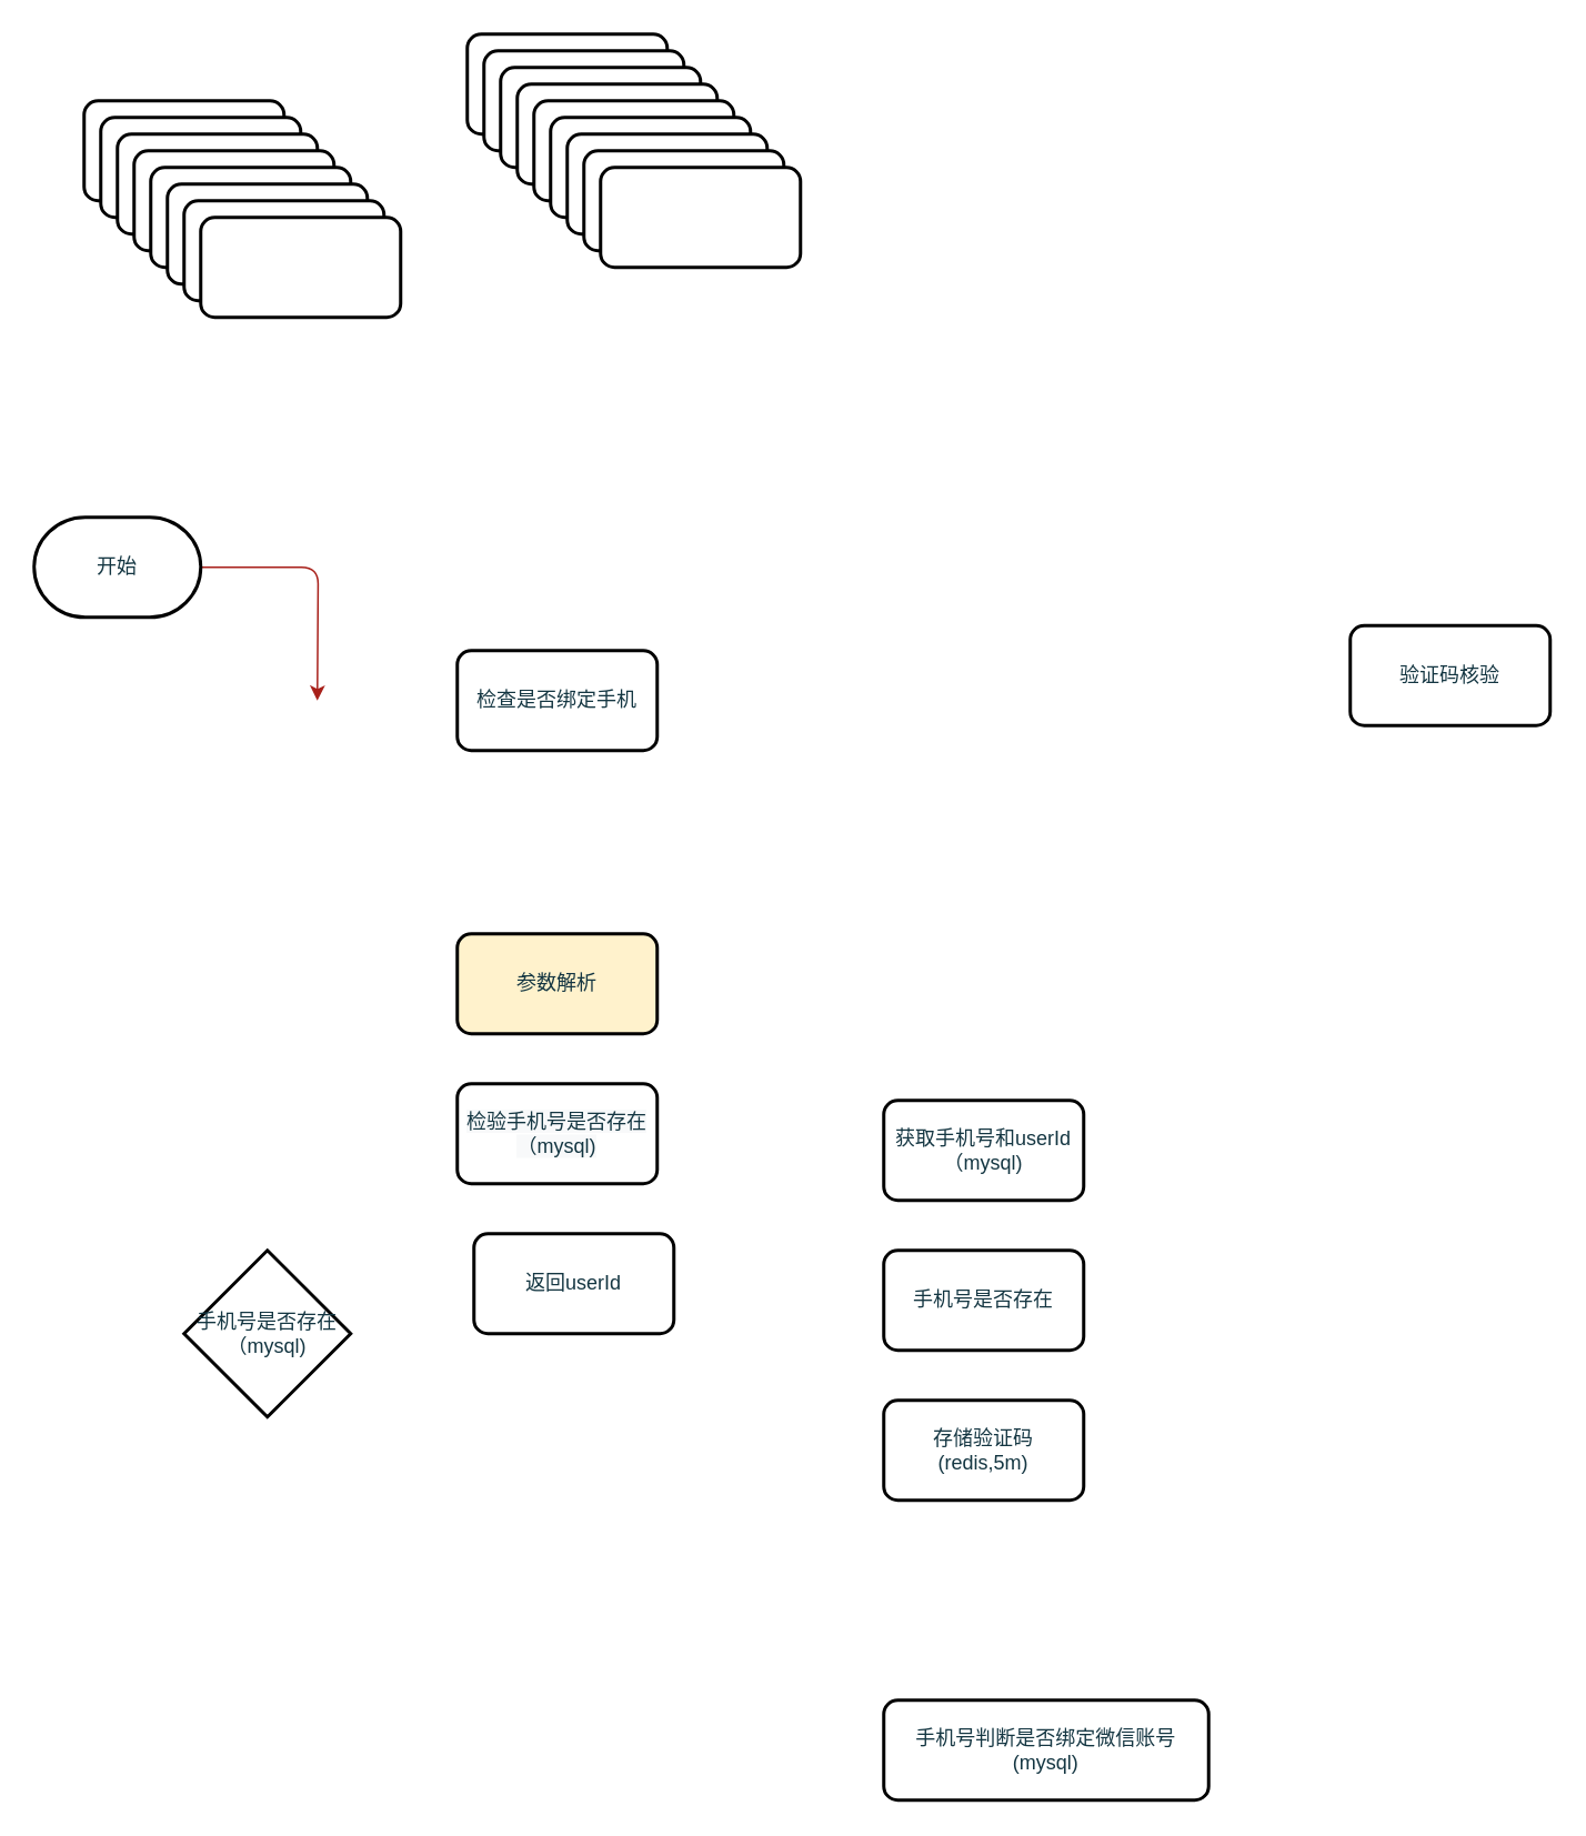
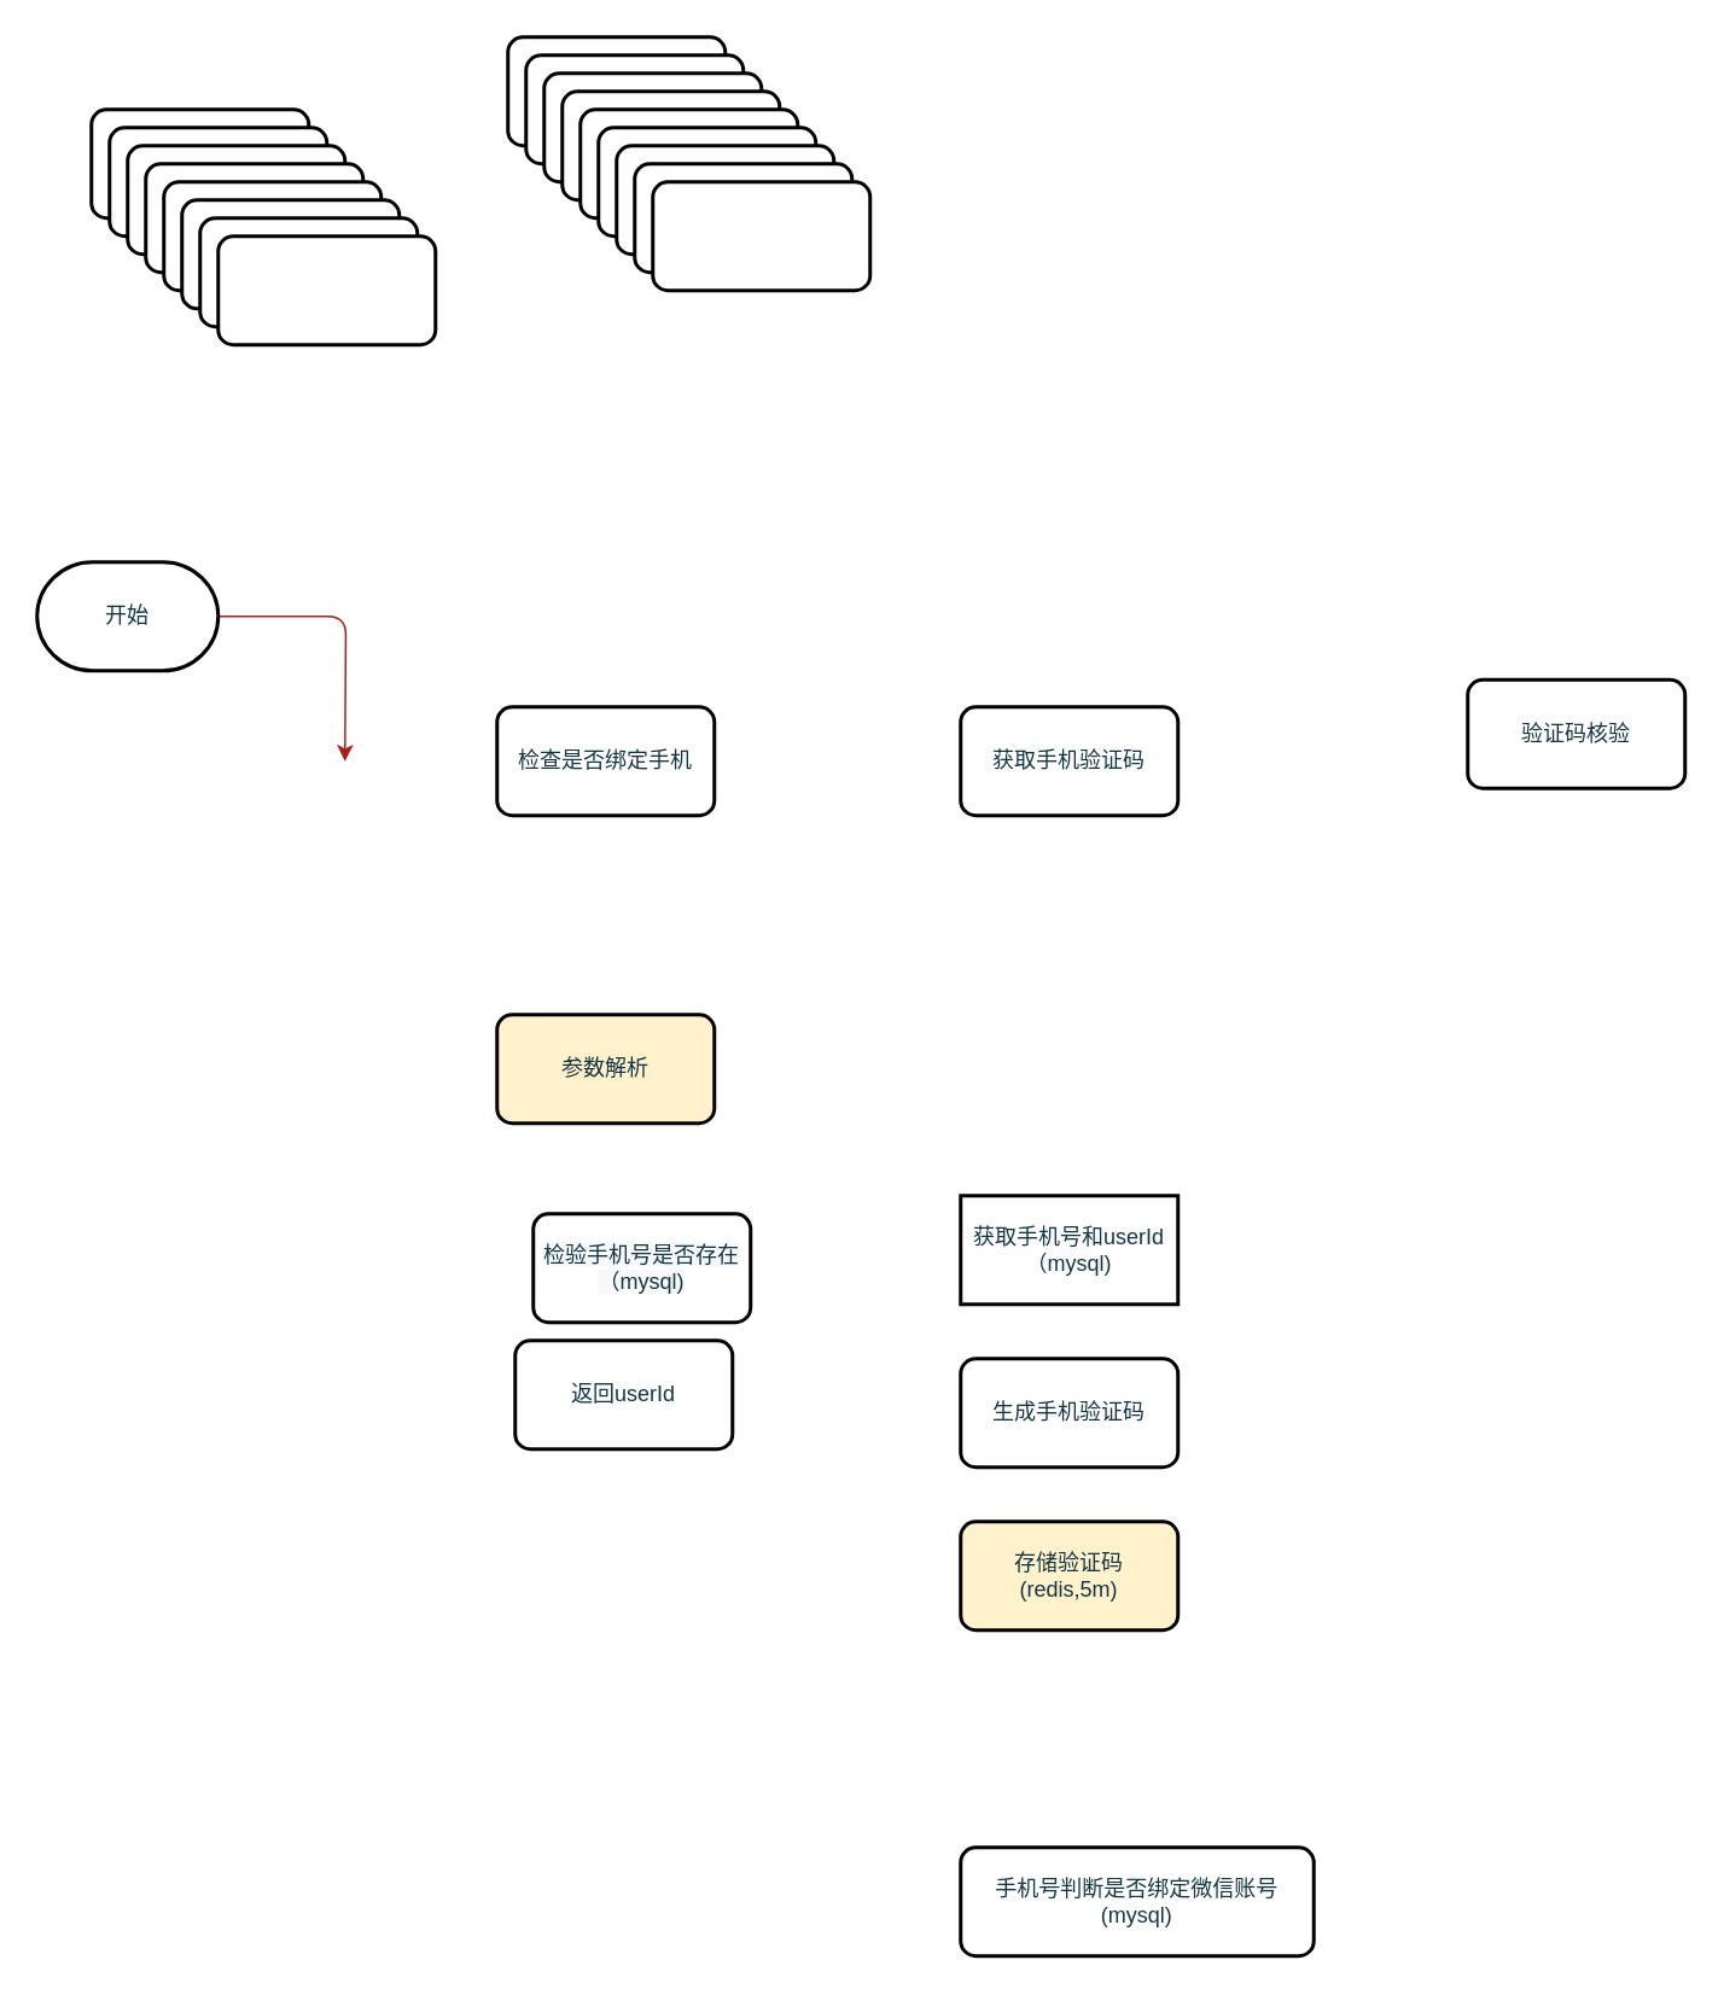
  <mxCell id="0" />
  <mxCell id="1" parent="0" />
  <mxCell id="2" value="" style="whiteSpace=wrap;html=1;rounded=1;fontColor=#143642;strokeWidth=2;fillColor=#FFFFFF;arcSize=14;sketch=0;" vertex="1" parent="1"><mxGeometry x="50" y="60" width="120" height="60" as="geometry" /></mxCell>
  <mxCell id="3" value="" style="whiteSpace=wrap;html=1;rounded=1;fontColor=#143642;strokeWidth=2;fillColor=#FFFFFF;arcSize=14;sketch=0;" vertex="1" parent="1"><mxGeometry x="60" y="70" width="120" height="60" as="geometry" /></mxCell>
  <mxCell id="4" value="" style="whiteSpace=wrap;html=1;rounded=1;fontColor=#143642;strokeWidth=2;fillColor=#FFFFFF;arcSize=14;sketch=0;" vertex="1" parent="1"><mxGeometry x="70" y="80" width="120" height="60" as="geometry" /></mxCell>
  <mxCell id="5" value="" style="whiteSpace=wrap;html=1;rounded=1;fontColor=#143642;strokeWidth=2;fillColor=#FFFFFF;arcSize=14;sketch=0;" vertex="1" parent="1"><mxGeometry x="80" y="90" width="120" height="60" as="geometry" /></mxCell>
  <mxCell id="6" value="" style="whiteSpace=wrap;html=1;rounded=1;fontColor=#143642;strokeWidth=2;fillColor=#FFFFFF;arcSize=14;sketch=0;" vertex="1" parent="1"><mxGeometry x="90" y="100" width="120" height="60" as="geometry" /></mxCell>
  <mxCell id="7" value="" style="whiteSpace=wrap;html=1;rounded=1;fontColor=#143642;strokeWidth=2;fillColor=#FFFFFF;arcSize=14;sketch=0;" vertex="1" parent="1"><mxGeometry x="100" y="110" width="120" height="60" as="geometry" /></mxCell>
  <mxCell id="8" value="" style="whiteSpace=wrap;html=1;rounded=1;fontColor=#143642;strokeWidth=2;fillColor=#FFFFFF;arcSize=14;sketch=0;" vertex="1" parent="1"><mxGeometry x="110" y="120" width="120" height="60" as="geometry" /></mxCell>
  <mxCell id="9" value="" style="whiteSpace=wrap;html=1;rounded=1;fontColor=#143642;strokeWidth=2;fillColor=#FFFFFF;arcSize=14;sketch=0;" vertex="1" parent="1"><mxGeometry x="120" y="130" width="120" height="60" as="geometry" /></mxCell>
  <mxCell id="10" value="验证码核验" style="whiteSpace=wrap;html=1;rounded=1;fontColor=#143642;strokeWidth=2;fillColor=#FFFFFF;arcSize=14;sketch=0;" vertex="1" parent="1"><mxGeometry x="810" y="375" width="120" height="60" as="geometry" /></mxCell>
+ <mxCell id="11" value="获取手机验证码" style="whiteSpace=wrap;html=1;rounded=1;fontColor=#143642;strokeWidth=2;fillColor=#FFFFFF;arcSize=14;sketch=0;" vertex="1" parent="1"><mxGeometry x="530" y="390" width="120" height="60" as="geometry" /></mxCell>
  <mxCell id="12" value="检查是否绑定手机" style="whiteSpace=wrap;html=1;rounded=1;fontColor=#143642;strokeWidth=2;fillColor=#FFFFFF;arcSize=14;sketch=0;" vertex="1" parent="1"><mxGeometry x="274" y="390" width="120" height="60" as="geometry" /></mxCell>
  <mxCell id="13" value="" style="whiteSpace=wrap;html=1;rounded=1;fontColor=#143642;strokeWidth=2;fillColor=#FFFFFF;arcSize=14;sketch=0;" vertex="1" parent="1"><mxGeometry x="280" y="20" width="120" height="60" as="geometry" /></mxCell>
  <mxCell id="14" value="" style="whiteSpace=wrap;html=1;rounded=1;fontColor=#143642;strokeWidth=2;fillColor=#FFFFFF;arcSize=14;sketch=0;" vertex="1" parent="1"><mxGeometry x="290" y="30" width="120" height="60" as="geometry" /></mxCell>
  <mxCell id="15" value="" style="whiteSpace=wrap;html=1;rounded=1;fontColor=#143642;strokeWidth=2;fillColor=#FFFFFF;arcSize=14;sketch=0;" vertex="1" parent="1"><mxGeometry x="300" y="40" width="120" height="60" as="geometry" /></mxCell>
  <mxCell id="16" value="" style="whiteSpace=wrap;html=1;rounded=1;fontColor=#143642;strokeWidth=2;fillColor=#FFFFFF;arcSize=14;sketch=0;" vertex="1" parent="1"><mxGeometry x="310" y="50" width="120" height="60" as="geometry" /></mxCell>
  <mxCell id="17" value="" style="whiteSpace=wrap;html=1;rounded=1;fontColor=#143642;strokeWidth=2;fillColor=#FFFFFF;arcSize=14;sketch=0;" vertex="1" parent="1"><mxGeometry x="320" y="60" width="120" height="60" as="geometry" /></mxCell>
  <mxCell id="18" value="" style="whiteSpace=wrap;html=1;rounded=1;fontColor=#143642;strokeWidth=2;fillColor=#FFFFFF;arcSize=14;sketch=0;" vertex="1" parent="1"><mxGeometry x="330" y="70" width="120" height="60" as="geometry" /></mxCell>
  <mxCell id="19" value="" style="whiteSpace=wrap;html=1;rounded=1;fontColor=#143642;strokeWidth=2;fillColor=#FFFFFF;arcSize=14;sketch=0;" vertex="1" parent="1"><mxGeometry x="340" y="80" width="120" height="60" as="geometry" /></mxCell>
  <mxCell id="20" value="" style="whiteSpace=wrap;html=1;rounded=1;fontColor=#143642;strokeWidth=2;fillColor=#FFFFFF;arcSize=14;sketch=0;" vertex="1" parent="1"><mxGeometry x="350" y="90" width="120" height="60" as="geometry" /></mxCell>
  <mxCell id="21" value="" style="whiteSpace=wrap;html=1;rounded=1;fontColor=#143642;strokeWidth=2;fillColor=#FFFFFF;arcSize=14;sketch=0;" vertex="1" parent="1"><mxGeometry x="360" y="100" width="120" height="60" as="geometry" /></mxCell>
  <mxCell id="22" value="" style="edgeStyle=orthogonalEdgeStyle;curved=0;rounded=1;sketch=0;orthogonalLoop=1;jettySize=auto;html=1;fontColor=#143642;strokeColor=#A8201A;fillColor=#FAE5C7;" edge="1" parent="1" source="23"><mxGeometry relative="1" as="geometry"><mxPoint x="190" y="420" as="targetPoint" /></mxGeometry></mxCell>
  <mxCell id="23" value="开始" style="strokeWidth=2;html=1;shape=mxgraph.flowchart.terminator;whiteSpace=wrap;rounded=0;labelBackgroundColor=none;sketch=0;fontColor=#143642;fillColor=#FFFFFF;" vertex="1" parent="1"><mxGeometry x="20" y="310" width="100" height="60" as="geometry" /></mxCell>
  <mxCell id="24" value="参数解析" style="whiteSpace=wrap;html=1;rounded=1;fontColor=#143642;strokeWidth=2;fillColor=#fff2cc;arcSize=14;sketch=0;" vertex="1" parent="1"><mxGeometry x="274" y="560" width="120" height="60" as="geometry" /></mxCell>
- <mxCell id="25" value="&lt;span style=&quot;color: rgb(20 , 54 , 66) ; font-family: &amp;#34;helvetica&amp;#34; ; font-size: 12px ; font-style: normal ; font-weight: 400 ; letter-spacing: normal ; text-align: center ; text-indent: 0px ; text-transform: none ; word-spacing: 0px ; background-color: rgb(248 , 249 , 250) ; display: inline ; float: none&quot;&gt;检验手机号是否存在&lt;/span&gt;&lt;br style=&quot;color: rgb(20 , 54 , 66) ; font-family: &amp;#34;helvetica&amp;#34; ; font-size: 12px ; font-style: normal ; font-weight: 400 ; letter-spacing: normal ; text-align: center ; text-indent: 0px ; text-transform: none ; word-spacing: 0px ; background-color: rgb(248 , 249 , 250)&quot;&gt;&lt;span style=&quot;color: rgb(20 , 54 , 66) ; font-family: &amp;#34;helvetica&amp;#34; ; font-size: 12px ; font-style: normal ; font-weight: 400 ; letter-spacing: normal ; text-align: center ; text-indent: 0px ; text-transform: none ; word-spacing: 0px ; background-color: rgb(248 , 249 , 250) ; display: inline ; float: none&quot;&gt;（mysql)&lt;/span&gt;" style="whiteSpace=wrap;html=1;rounded=1;fontColor=#143642;strokeWidth=2;fillColor=#FFFFFF;arcSize=14;sketch=0;" vertex="1" parent="1"><mxGeometry x="274" y="650" width="120" height="60" as="geometry" /></mxCell>
+ <mxCell id="25" value="&lt;span style=&quot;color: rgb(20 , 54 , 66) ; font-family: &amp;#34;helvetica&amp;#34; ; font-size: 12px ; font-style: normal ; font-weight: 400 ; letter-spacing: normal ; text-align: center ; text-indent: 0px ; text-transform: none ; word-spacing: 0px ; background-color: rgb(248 , 249 , 250) ; display: inline ; float: none&quot;&gt;检验手机号是否存在&lt;/span&gt;&lt;br style=&quot;color: rgb(20 , 54 , 66) ; font-family: &amp;#34;helvetica&amp;#34; ; font-size: 12px ; font-style: normal ; font-weight: 400 ; letter-spacing: normal ; text-align: center ; text-indent: 0px ; text-transform: none ; word-spacing: 0px ; background-color: rgb(248 , 249 , 250)&quot;&gt;&lt;span style=&quot;color: rgb(20 , 54 , 66) ; font-family: &amp;#34;helvetica&amp;#34; ; font-size: 12px ; font-style: normal ; font-weight: 400 ; letter-spacing: normal ; text-align: center ; text-indent: 0px ; text-transform: none ; word-spacing: 0px ; background-color: rgb(248 , 249 , 250) ; display: inline ; float: none&quot;&gt;（mysql)&lt;/span&gt;" style="whiteSpace=wrap;html=1;rounded=1;fontColor=#143642;strokeWidth=2;fillColor=#FFFFFF;arcSize=14;sketch=0;" vertex="1" parent="1"><mxGeometry x="294" y="670" width="120" height="60" as="geometry" /></mxCell>
  <mxCell id="26" value="返回userId" style="whiteSpace=wrap;html=1;rounded=1;fontColor=#143642;strokeWidth=2;fillColor=#FFFFFF;arcSize=14;sketch=0;" vertex="1" parent="1"><mxGeometry x="284" y="740" width="120" height="60" as="geometry" /></mxCell>
- <mxCell id="27" value="手机号是否存在&lt;br&gt;（mysql)" style="strokeWidth=2;html=1;shape=mxgraph.flowchart.decision;whiteSpace=wrap;rounded=0;labelBackgroundColor=none;sketch=0;fontColor=#143642;fillColor=#FFFFFF;" vertex="1" parent="1"><mxGeometry x="110" y="750" width="100" height="100" as="geometry" /></mxCell>
- <mxCell id="28" value="存储验证码&lt;br&gt;(redis,5m)" style="whiteSpace=wrap;html=1;rounded=1;fontColor=#143642;strokeWidth=2;fillColor=#FFFFFF;arcSize=14;sketch=0;" vertex="1" parent="1"><mxGeometry x="530" y="840" width="120" height="60" as="geometry" /></mxCell>
- <mxCell id="29" value="手机号是否存在" style="whiteSpace=wrap;html=1;rounded=1;fontColor=#143642;strokeWidth=2;fillColor=#FFFFFF;arcSize=14;sketch=0;" vertex="1" parent="1"><mxGeometry x="530" y="750" width="120" height="60" as="geometry" /></mxCell>
- <mxCell id="30" value="获取手机号和userId&lt;br&gt;（mysql)" style="whiteSpace=wrap;html=1;rounded=1;fontColor=#143642;strokeWidth=2;fillColor=#FFFFFF;arcSize=14;sketch=0;" vertex="1" parent="1"><mxGeometry x="530" y="660" width="120" height="60" as="geometry" /></mxCell>
+ <mxCell id="28" value="存储验证码&lt;br&gt;(redis,5m)" style="whiteSpace=wrap;html=1;rounded=1;fontColor=#143642;strokeWidth=2;fillColor=#fff2cc;arcSize=14;sketch=0;" vertex="1" parent="1"><mxGeometry x="530" y="840" width="120" height="60" as="geometry" /></mxCell>
+ <mxCell id="29" value="生成手机验证码" style="whiteSpace=wrap;html=1;rounded=1;fontColor=#143642;strokeWidth=2;fillColor=#FFFFFF;arcSize=14;sketch=0;" vertex="1" parent="1"><mxGeometry x="530" y="750" width="120" height="60" as="geometry" /></mxCell>
+ <mxCell id="30" value="获取手机号和userId&lt;br&gt;（mysql)" style="whiteSpace=wrap;html=1;fontColor=#143642;strokeWidth=2;fillColor=#FFFFFF;arcSize=14;sketch=0;rounded=0;" vertex="1" parent="1"><mxGeometry x="530" y="660" width="120" height="60" as="geometry" /></mxCell>
  <mxCell id="31" value="手机号判断是否绑定微信账号(mysql)" style="whiteSpace=wrap;html=1;rounded=1;fontColor=#143642;strokeWidth=2;fillColor=#FFFFFF;arcSize=14;sketch=0;" vertex="1" parent="1"><mxGeometry x="530" y="1020" width="195" height="60" as="geometry" /></mxCell>
